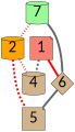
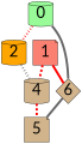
  graph {
    fontname=Lato
    splines=true
    node [color=black fillcolor=tan fixedsize=true fontname=Lato fontsize=42 penwidth=1 shape=cylinder style=filled]
    edge [color=gray40 fontname=Lato penwidth=6 style=bold]
-   0 [fillcolor=palegreen height=0.91667 width=0.91667 label=7]
+   0 [fillcolor=palegreen height=0.91667 width=0.91667]
    2 [fillcolor=orange height=0.91667 width=0.91667]
    n3 [height=0.91667 label=6 shape=diamond width=0.91667]
    5 [height=0.91667 shape=note width=0.91667]
    4 [height=0.91667 width=0.91667]
    1 [fillcolor=salmon height=0.91667 shape=note width=0.91667]
    0 -- 2 [color=red style=dotted]
    0 -- n3
-   2 -- 5 [color=red style=dashed]
-   2 -- 4 [color=red style=dotted]
+   4 -- 5 [color=red style=dashed]
+   2 -- 4 [style=dotted]
    n3 -- 5
    1 -- n3 [color=red]
-   1 -- 4 [style=dashed]
+   1 -- 4 [color=red style=dashed]
  }
